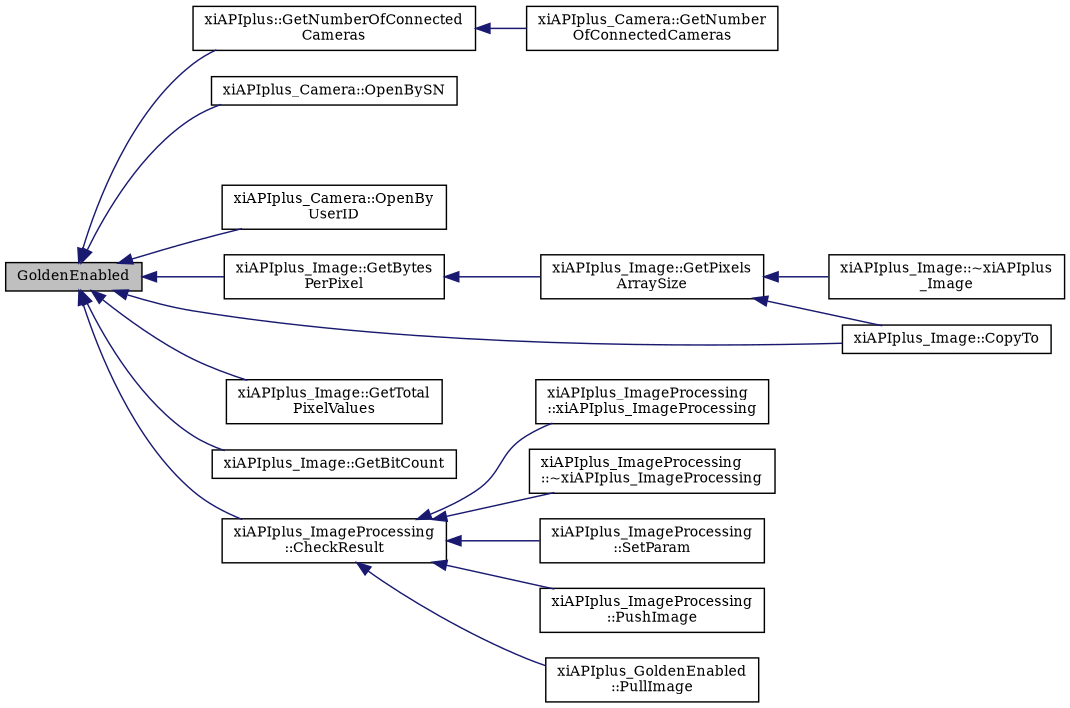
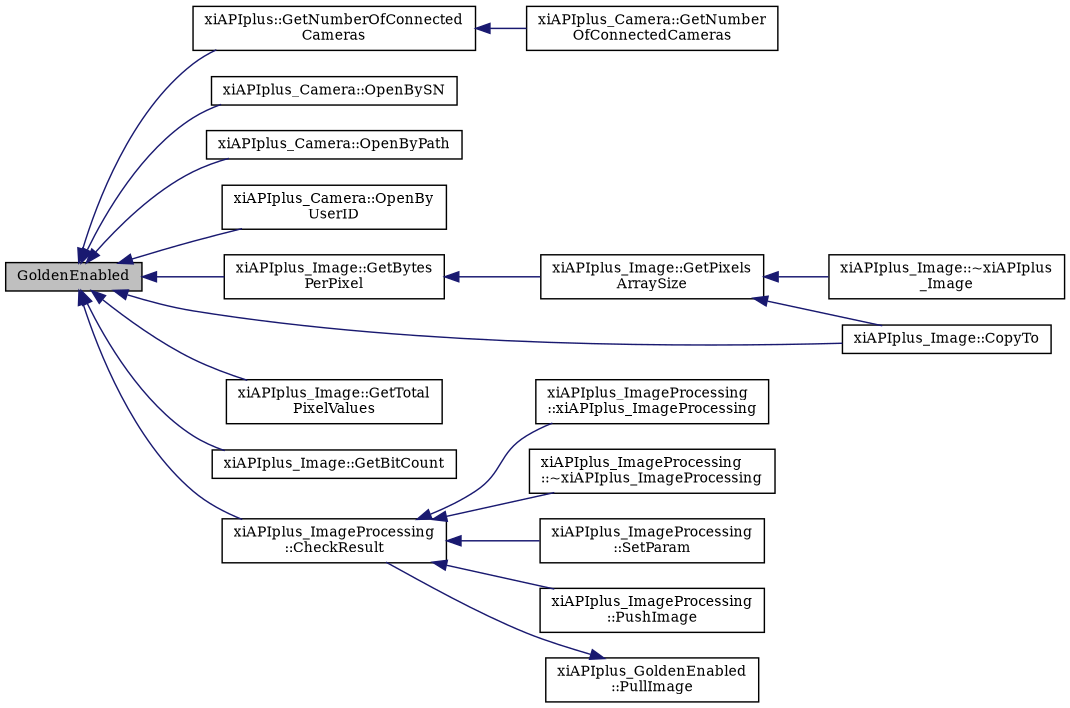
  digraph {
    fontname="DejaVu Serif"
    rankdir=LR
    node [color=black fillcolor=white fontname="DejaVu Serif" fontsize=10 shape=record style=filled]
    edge [color=midnightblue dir=back fontname="DejaVu Serif" fontsize=10 labelfontname=Helvetica labelfontsize=10 style=solid]
    n1 [fillcolor=grey75 fontcolor=black height=0.2 label=GoldenEnabled width=0.4]
    n2 [height=0.2 label="xiAPIplus::GetNumberOfConnected\lCameras" width=0.4]
    n3 [height=0.2 label="xiAPIplus_Camera::OpenBySN" width=0.4]
+   n4 [height=0.2 label="xiAPIplus_Camera::OpenByPath" width=0.4]
    n5 [height=0.2 label="xiAPIplus_Camera::OpenBy\lUserID" width=0.4]
    n6 [height=0.2 label="xiAPIplus_Image::GetBytes\lPerPixel" width=0.4]
    n7 [height=0.2 label="xiAPIplus_Image::CopyTo" width=0.4]
    n8 [height=0.2 label="xiAPIplus_Image::GetTotal\lPixelValues" width=0.4]
    n9 [height=0.2 label="xiAPIplus_Image::GetBitCount" width=0.4]
    n10 [height=0.2 label="xiAPIplus_ImageProcessing\l::CheckResult" width=0.4]
    n11 [height=0.2 label="xiAPIplus_Camera::GetNumber\lOfConnectedCameras" width=0.4]
    n12 [height=0.2 label="xiAPIplus_Image::GetPixels\lArraySize" width=0.4]
    n13 [height=0.2 label="xiAPIplus_ImageProcessing\l::xiAPIplus_ImageProcessing" width=0.4]
    n14 [height=0.2 label="xiAPIplus_ImageProcessing\l::~xiAPIplus_ImageProcessing" width=0.4]
    n15 [height=0.2 label="xiAPIplus_ImageProcessing\l::SetParam" width=0.4]
    n16 [height=0.2 label="xiAPIplus_ImageProcessing\l::PushImage" width=0.4]
    n17 [height=0.2 label="xiAPIplus_GoldenEnabled\l::PullImage" width=0.4]
    n18 [height=0.2 label="xiAPIplus_Image::~xiAPIplus\l_Image" width=0.4]
    n1 -> n2
    n1 -> n3
+   n1 -> n4
    n1 -> n5
    n1 -> n6
    n1 -> n7
    n1 -> n8
    n1 -> n9
    n1 -> n10
    n2 -> n11
    n6 -> n12
    n10 -> n13
    n10 -> n14
    n10 -> n15
    n10 -> n16
-   n10 -> n17
+   n17 -> n10
    n12 -> n7
    n12 -> n18
  }
